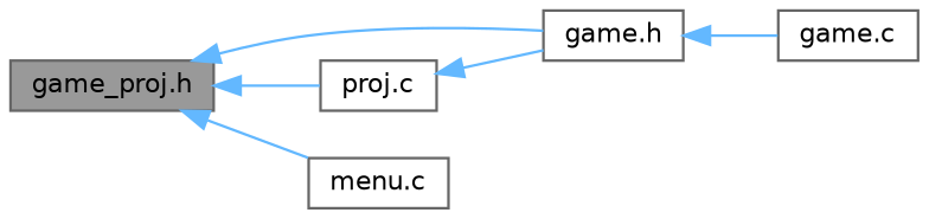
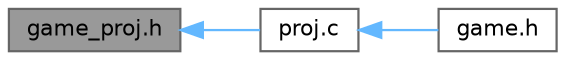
  digraph {
    rankdir=LR
    node [color=grey40 fillcolor=white fontname=Helvetica fontsize=10 shape=box style=filled]
    edge [color=steelblue1 dir=back fontname=Helvetica fontsize=10 labelfontname=Helvetica labelfontsize=10 style=solid]
    n1 [color=gray40 fillcolor=grey60 fontcolor=black height=0.2 label="game_proj.h" width=0.4]
    n2 [height=0.2 label="game.h" width=0.4]
    n3 [height=0.2 label="proj.c" width=0.4]
-   n4 [height=0.2 label="menu.c" width=0.4]
-   n5 [height=0.2 label="game.c" width=0.4]
-   n1 -> n2
    n1 -> n3
-   n1 -> n4
-   n2 -> n5
    n3 -> n2
  }
